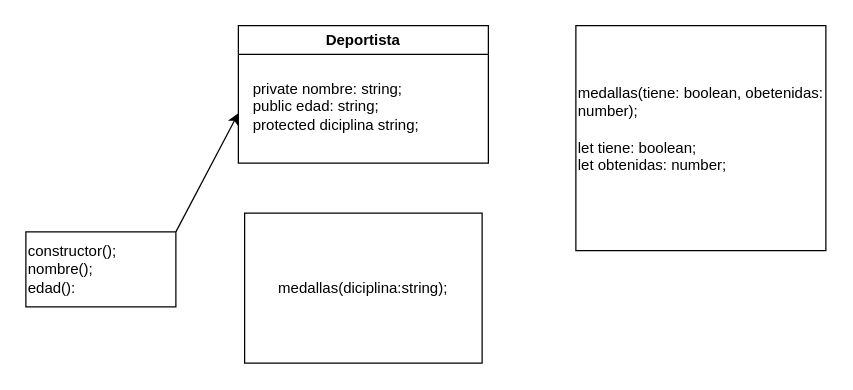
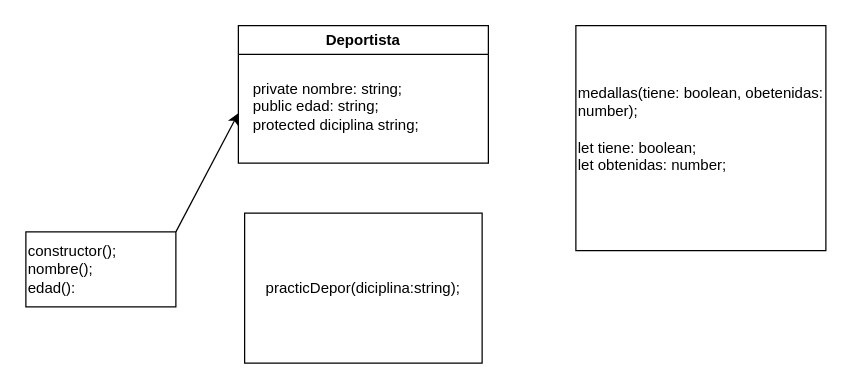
  <mxCell id="0" />
  <mxCell id="1" parent="0" />
  <mxCell id="2" value="Deportista" style="swimlane;whiteSpace=wrap;html=1;" vertex="1" parent="1"><mxGeometry x="190" width="200" height="110" as="geometry" y="20" /></mxCell>
  <mxCell id="3" value="&lt;div style=&quot;&quot;&gt;&lt;/div&gt;&lt;span style=&quot;&quot;&gt;&lt;div style=&quot;&quot;&gt;&lt;span style=&quot;background-color: initial;&quot;&gt;private nombre: string;&lt;/span&gt;&lt;/div&gt;&lt;/span&gt;&lt;span style=&quot;&quot;&gt;&lt;div style=&quot;&quot;&gt;&lt;span style=&quot;background-color: initial;&quot;&gt;public edad: string;&lt;/span&gt;&lt;/div&gt;&lt;/span&gt;&lt;span style=&quot;&quot;&gt;&lt;div style=&quot;&quot;&gt;&lt;span style=&quot;background-color: initial;&quot;&gt;protected diciplina string;&lt;/span&gt;&lt;/div&gt;&lt;/span&gt;" style="text;html=1;align=left;verticalAlign=middle;resizable=0;points=[];autosize=1;strokeColor=none;fillColor=none;" vertex="1" parent="2"><mxGeometry x="10" y="35" width="160" height="60" as="geometry" /></mxCell>
  <mxCell id="4" value="&lt;br&gt;&lt;br&gt;medallas(tiene: boolean, obetenidas: number);&lt;br&gt;&lt;br&gt;let tiene: boolean;&lt;br&gt;let obtenidas: number;&lt;br&gt;&lt;br&gt;&lt;br&gt;&lt;br&gt;" style="rounded=0;whiteSpace=wrap;html=1;align=left;" vertex="1" parent="1"><mxGeometry x="460" width="200" height="180" as="geometry" y="20" /></mxCell>
  <mxCell id="5" style="edgeStyle=none;html=1;exitX=1;exitY=0;exitDx=0;exitDy=0;" edge="1" parent="1" source="6"><mxGeometry relative="1" as="geometry"><mxPoint x="190" y="90" as="targetPoint" /></mxGeometry></mxCell>
  <mxCell id="6" value="&lt;span style=&quot;&quot;&gt;constructor();&lt;/span&gt;&lt;br style=&quot;&quot;&gt;&lt;span style=&quot;&quot;&gt;nombre();&lt;/span&gt;&lt;br style=&quot;&quot;&gt;&lt;span style=&quot;&quot;&gt;edad():&lt;/span&gt;" style="rounded=0;whiteSpace=wrap;html=1;align=left;" vertex="1" parent="1"><mxGeometry x="20" y="185" width="120" height="60" as="geometry" /></mxCell>
- <mxCell id="7" value="&lt;span style=&quot;text-align: left;&quot;&gt;medallas(diciplina:string);&lt;/span&gt;" style="rounded=0;whiteSpace=wrap;html=1;" vertex="1" parent="1"><mxGeometry x="195" y="170" width="190" height="120" as="geometry" /></mxCell>
+ <mxCell id="7" value="&lt;span style=&quot;text-align: left;&quot;&gt;practicDepor(diciplina:string);&lt;/span&gt;" style="rounded=0;whiteSpace=wrap;html=1;" vertex="1" parent="1"><mxGeometry x="195" y="170" width="190" height="120" as="geometry" /></mxCell>
